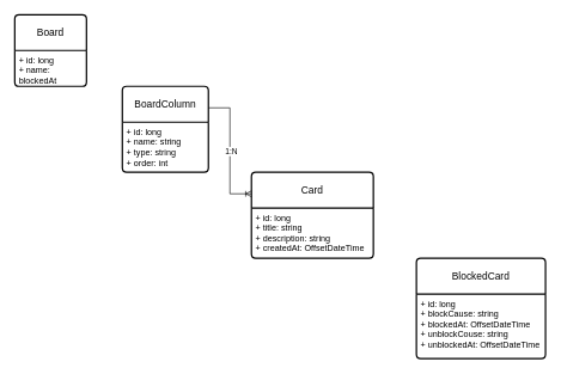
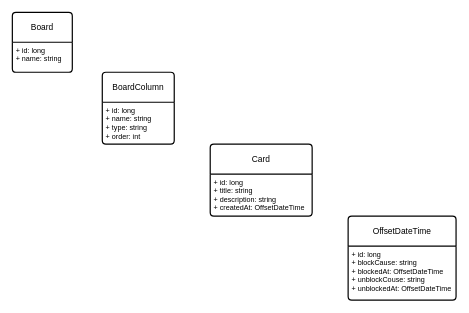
  <mxCell id="0" />
  <mxCell id="1" parent="0" />
  <mxCell id="2" value="Board" style="swimlane;childLayout=stackLayout;horizontal=1;startSize=50;horizontalStack=0;rounded=1;fontSize=14;fontStyle=0;strokeWidth=2;resizeParent=0;resizeLast=1;shadow=0;dashed=0;align=center;arcSize=4;whiteSpace=wrap;html=1;" vertex="1" parent="1"><mxGeometry x="20" y="20" width="100" height="100" as="geometry" /></mxCell>
- <mxCell id="3" value="+ id: long&lt;br&gt;+ name: blockedAt" style="align=left;strokeColor=none;fillColor=none;spacingLeft=4;spacingRight=4;fontSize=12;verticalAlign=top;resizable=0;rotatable=0;part=1;html=1;whiteSpace=wrap;" vertex="1" parent="2"><mxGeometry y="50" width="100" height="50" as="geometry" /></mxCell>
+ <mxCell id="3" value="+ id: long&lt;br&gt;+ name: string" style="align=left;strokeColor=none;fillColor=none;spacingLeft=4;spacingRight=4;fontSize=12;verticalAlign=top;resizable=0;rotatable=0;part=1;html=1;whiteSpace=wrap;" vertex="1" parent="2"><mxGeometry y="50" width="100" height="50" as="geometry" /></mxCell>
  <mxCell id="4" value="BoardColumn" style="swimlane;childLayout=stackLayout;horizontal=1;startSize=50;horizontalStack=0;rounded=1;fontSize=14;fontStyle=0;strokeWidth=2;resizeParent=0;resizeLast=1;shadow=0;dashed=0;align=center;arcSize=4;whiteSpace=wrap;html=1;" vertex="1" parent="1"><mxGeometry x="170" y="120" width="120" height="120" as="geometry" /></mxCell>
  <mxCell id="5" value="+ id: long&lt;br&gt;+ name: string&lt;div&gt;+ type: string&lt;/div&gt;&lt;div&gt;+ order: int&lt;/div&gt;" style="align=left;strokeColor=none;fillColor=none;spacingLeft=4;spacingRight=4;fontSize=12;verticalAlign=top;resizable=0;rotatable=0;part=1;html=1;whiteSpace=wrap;" vertex="1" parent="4"><mxGeometry y="50" width="120" height="70" as="geometry" /></mxCell>
  <mxCell id="6" value="Card" style="swimlane;childLayout=stackLayout;horizontal=1;startSize=50;horizontalStack=0;rounded=1;fontSize=14;fontStyle=0;strokeWidth=2;resizeParent=0;resizeLast=1;shadow=0;dashed=0;align=center;arcSize=4;whiteSpace=wrap;html=1;" vertex="1" parent="1"><mxGeometry x="350" y="240" width="170" height="120" as="geometry" /></mxCell>
  <mxCell id="7" value="+ id: long&lt;div&gt;+ title: string&lt;/div&gt;&lt;div&gt;+ description: string&lt;/div&gt;&lt;div&gt;+ createdAt: OffsetDateTime&lt;/div&gt;" style="align=left;strokeColor=none;fillColor=none;spacingLeft=4;spacingRight=4;fontSize=12;verticalAlign=top;resizable=0;rotatable=0;part=1;html=1;whiteSpace=wrap;" vertex="1" parent="6"><mxGeometry y="50" width="170" height="70" as="geometry" /></mxCell>
- <mxCell id="8" value="" style="edgeStyle=entityRelationEdgeStyle;fontSize=12;html=1;endArrow=ERoneToMany;rounded=0;entryX=0;entryY=0.25;entryDx=0;entryDy=0;exitX=1;exitY=0.25;exitDx=0;exitDy=0;" edge="1" parent="1" source="4" target="6"><mxGeometry width="100" height="100" relative="1" as="geometry"><mxPoint x="460" y="150" as="sourcePoint" /><mxPoint x="551" y="175" as="targetPoint" /></mxGeometry></mxCell>
- <mxCell id="9" value="1:N" style="edgeLabel;html=1;align=center;verticalAlign=middle;resizable=0;points=[];" vertex="1" connectable="0" parent="8"><mxGeometry x="0.004" y="1" relative="1" as="geometry"><mxPoint as="offset" /></mxGeometry></mxCell>
- <mxCell id="10" value="BlockedCard" style="swimlane;childLayout=stackLayout;horizontal=1;startSize=50;horizontalStack=0;rounded=1;fontSize=14;fontStyle=0;strokeWidth=2;resizeParent=0;resizeLast=1;shadow=0;dashed=0;align=center;arcSize=4;whiteSpace=wrap;html=1;" vertex="1" parent="1"><mxGeometry x="580" y="360" width="180" height="140" as="geometry"><mxRectangle x="290" y="360" width="120" height="50" as="alternateBounds" /></mxGeometry></mxCell>
+ <mxCell id="10" value="OffsetDateTime" style="swimlane;childLayout=stackLayout;horizontal=1;startSize=50;horizontalStack=0;rounded=1;fontSize=14;fontStyle=0;strokeWidth=2;resizeParent=0;resizeLast=1;shadow=0;dashed=0;align=center;arcSize=4;whiteSpace=wrap;html=1;" vertex="1" parent="1"><mxGeometry x="580" y="360" width="180" height="140" as="geometry"><mxRectangle x="290" y="360" width="120" height="50" as="alternateBounds" /></mxGeometry></mxCell>
  <mxCell id="11" value="+ id: long&lt;div&gt;+ blockCause: string&lt;/div&gt;&lt;div&gt;+ blockedAt: OffsetDateTime&lt;/div&gt;&lt;div&gt;+ unblockCouse: string&lt;br&gt;&lt;/div&gt;&lt;div&gt;+ unblockedAt: OffsetDateTime&lt;/div&gt;" style="align=left;strokeColor=none;fillColor=none;spacingLeft=4;spacingRight=4;fontSize=12;verticalAlign=top;resizable=0;rotatable=0;part=1;html=1;whiteSpace=wrap;" vertex="1" parent="10"><mxGeometry y="50" width="180" height="90" as="geometry" /></mxCell>
